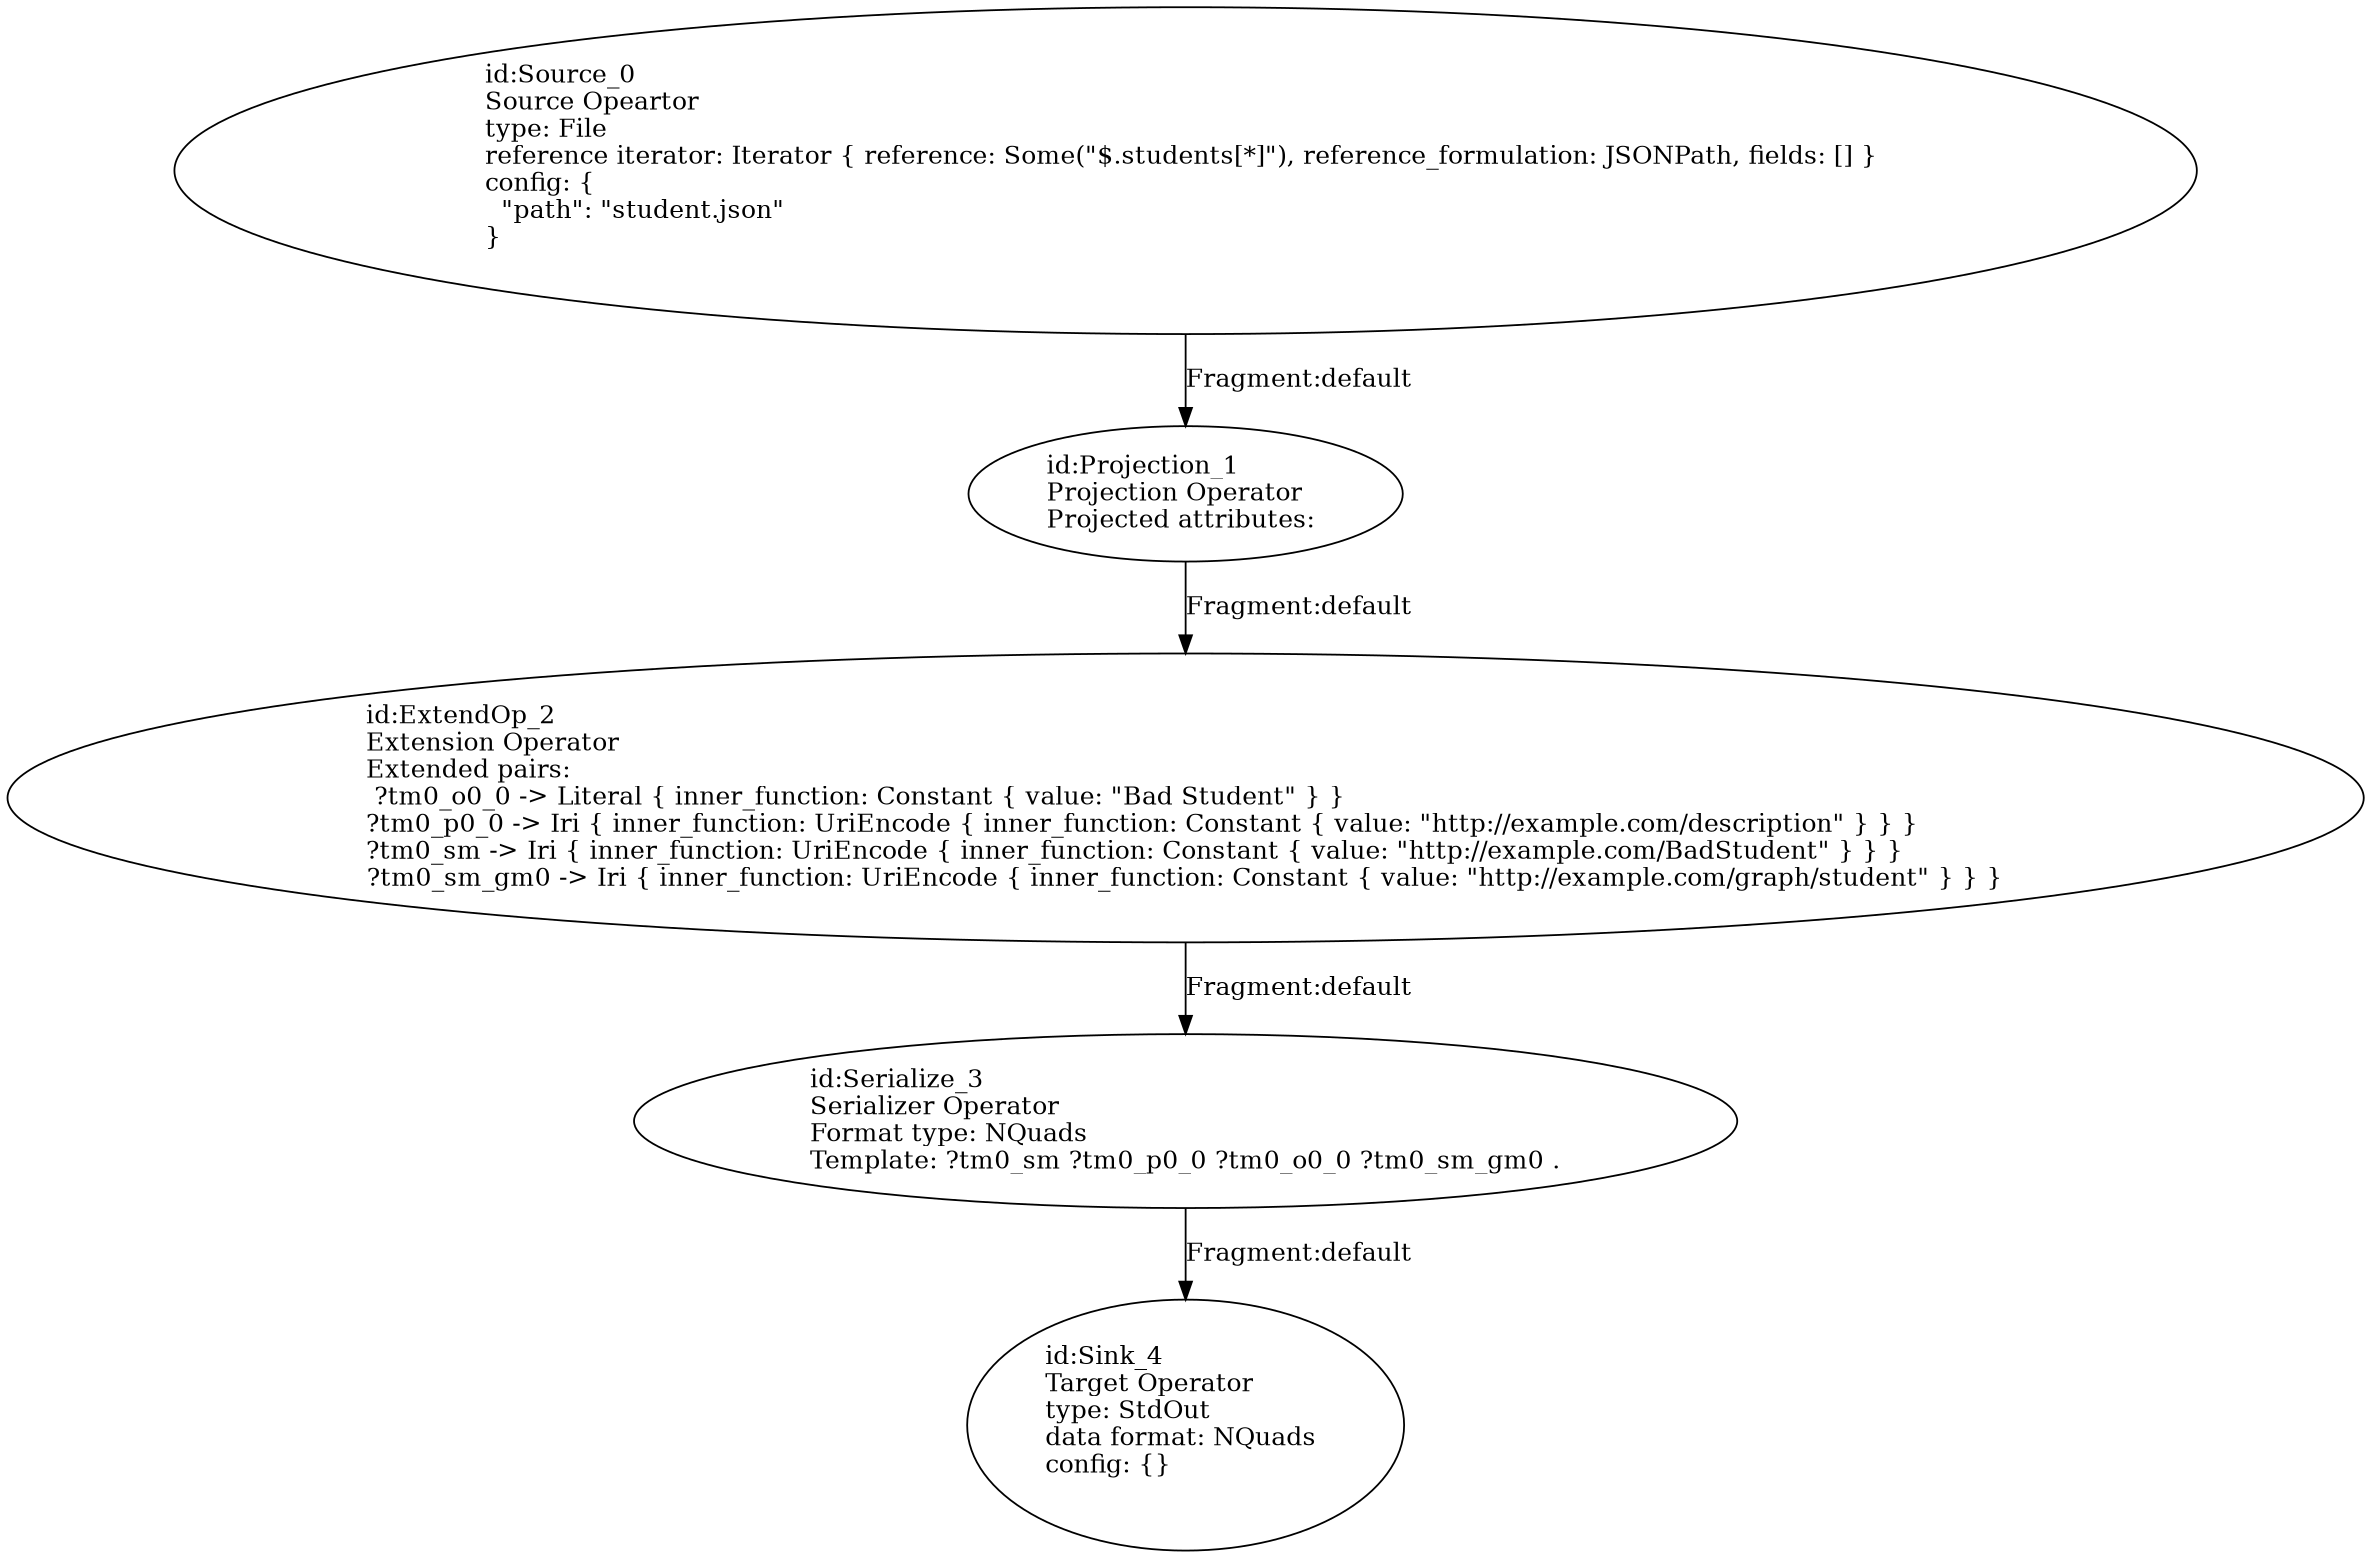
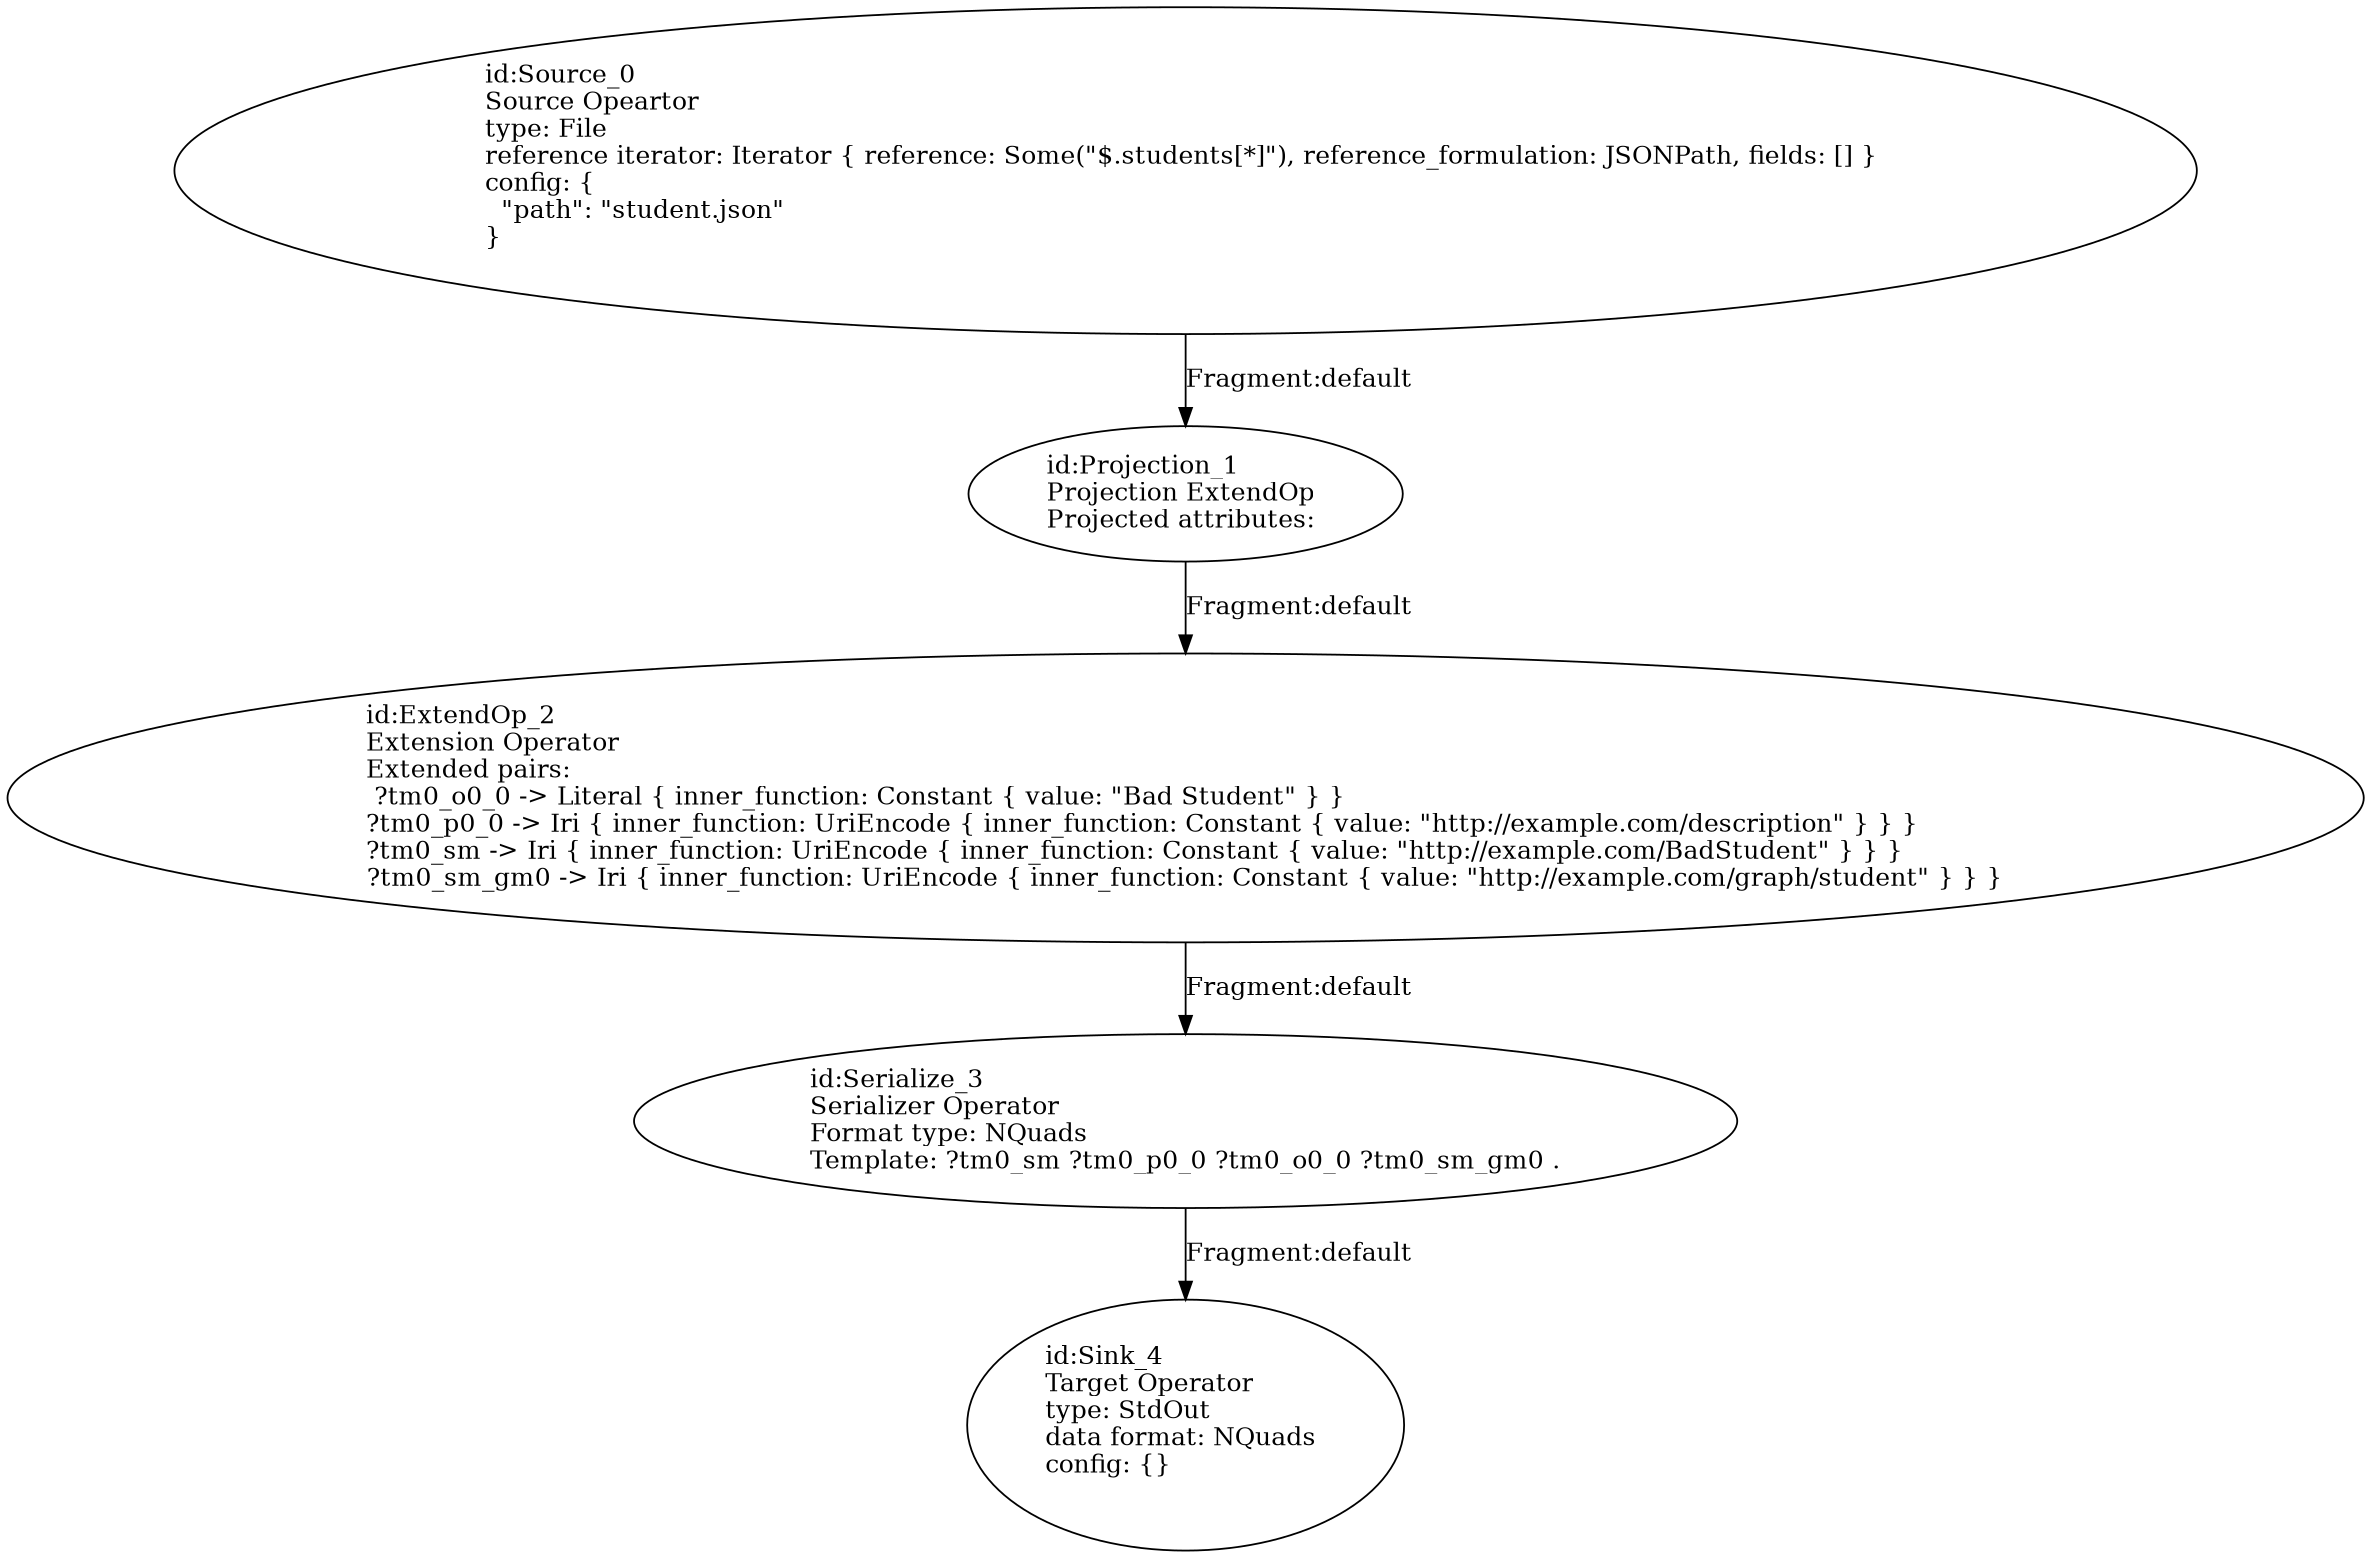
  digraph {
    n1 [label="id:Source_0 \lSource Opeartor\ltype: File \lreference iterator: Iterator { reference: Some(\"$.students[*]\"), reference_formulation: JSONPath, fields: [] } \lconfig: {\l  \"path\": \"student.json\"\l}\l             "]
-   n2 [label="id:Projection_1 \lProjection Operator\lProjected attributes: "]
+   n2 [label="id:Projection_1 \lProjection ExtendOp\lProjected attributes: "]
    n3 [label="id:ExtendOp_2 \lExtension Operator\lExtended pairs: \l ?tm0_o0_0 -> Literal { inner_function: Constant { value: \"Bad Student\" } }\l?tm0_p0_0 -> Iri { inner_function: UriEncode { inner_function: Constant { value: \"http://example.com/description\" } } }\l?tm0_sm -> Iri { inner_function: UriEncode { inner_function: Constant { value: \"http://example.com/BadStudent\" } } }\l?tm0_sm_gm0 -> Iri { inner_function: UriEncode { inner_function: Constant { value: \"http://example.com/graph/student\" } } }"]
    n4 [label="id:Serialize_3 \lSerializer Operator\lFormat type: NQuads\lTemplate: ?tm0_sm ?tm0_p0_0 ?tm0_o0_0 ?tm0_sm_gm0 ."]
    n5 [label="id:Sink_4 \lTarget Operator\ltype: StdOut \ldata format: NQuads \lconfig: {}\l             "]
    n1 -> n2 [label="Fragment:default"]
    n2 -> n3 [label="Fragment:default"]
    n3 -> n4 [label="Fragment:default"]
    n4 -> n5 [label="Fragment:default"]
  }
